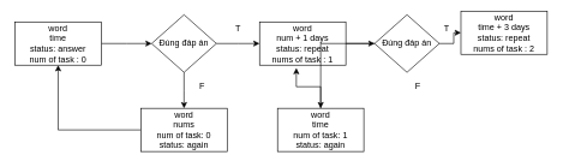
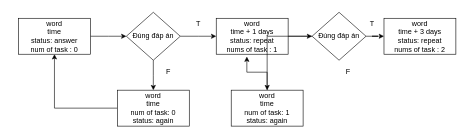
  <mxCell id="0" />
  <mxCell id="1" parent="0" />
  <mxCell id="2" style="edgeStyle=orthogonalEdgeStyle;rounded=0;orthogonalLoop=1;jettySize=auto;html=1;" edge="1" parent="1" source="3"><mxGeometry relative="1" as="geometry"><mxPoint x="210" y="60" as="targetPoint" /></mxGeometry></mxCell>
- <mxCell id="3" value="&lt;div&gt;word&lt;/div&gt;&lt;div&gt;time&lt;br&gt;status: answer&lt;br&gt;&lt;/div&gt;&lt;div&gt;num of task : 0&lt;br&gt;&lt;/div&gt;" style="rounded=0;whiteSpace=wrap;html=1;" vertex="1" parent="1"><mxGeometry x="20" y="30" width="120" height="60" as="geometry" /></mxCell>
+ <mxCell id="3" value="&lt;div&gt;word&lt;/div&gt;&lt;div&gt;time&lt;br&gt;status: answer&lt;br&gt;&lt;/div&gt;&lt;div&gt;num of task : 0&lt;br&gt;&lt;/div&gt;" style="rounded=0;whiteSpace=wrap;html=1;" vertex="1" parent="1"><mxGeometry x="30" y="30" width="120" height="60" as="geometry" /></mxCell>
  <mxCell id="4" style="edgeStyle=orthogonalEdgeStyle;rounded=0;orthogonalLoop=1;jettySize=auto;html=1;" edge="1" parent="1" source="6"><mxGeometry relative="1" as="geometry"><mxPoint x="360" y="60" as="targetPoint" /></mxGeometry></mxCell>
  <mxCell id="5" style="edgeStyle=orthogonalEdgeStyle;rounded=0;orthogonalLoop=1;jettySize=auto;html=1;exitX=0.5;exitY=1;exitDx=0;exitDy=0;" edge="1" parent="1" source="6"><mxGeometry relative="1" as="geometry"><mxPoint x="255" y="150" as="targetPoint" /></mxGeometry></mxCell>
  <mxCell id="6" value="&lt;div&gt;Đúng đáp án&lt;/div&gt;" style="rhombus;whiteSpace=wrap;html=1;" vertex="1" parent="1"><mxGeometry x="210" y="20" width="90" height="80" as="geometry" /></mxCell>
  <mxCell id="7" value="T" style="text;html=1;align=center;verticalAlign=middle;resizable=0;points=[];autosize=1;strokeColor=none;fillColor=none;" vertex="1" parent="1"><mxGeometry x="320" y="30" width="20" height="20" as="geometry" /></mxCell>
  <mxCell id="8" style="edgeStyle=orthogonalEdgeStyle;rounded=0;orthogonalLoop=1;jettySize=auto;html=1;exitX=1;exitY=0.5;exitDx=0;exitDy=0;" edge="1" parent="1" source="9"><mxGeometry relative="1" as="geometry"><mxPoint x="520" y="60" as="targetPoint" /></mxGeometry></mxCell>
- <mxCell id="9" value="word&lt;br&gt;num + 1 days&lt;br&gt;&lt;div&gt;status: repeat&lt;/div&gt;nums of task : 1" style="whiteSpace=wrap;html=1;" vertex="1" parent="1"><mxGeometry x="360" y="30" width="120" height="60" as="geometry" /></mxCell>
+ <mxCell id="9" value="word&lt;br&gt;time + 1 days&lt;br&gt;&lt;div&gt;status: repeat&lt;/div&gt;nums of task : 1" style="whiteSpace=wrap;html=1;" vertex="1" parent="1"><mxGeometry x="360" y="30" width="120" height="60" as="geometry" /></mxCell>
  <mxCell id="10" style="edgeStyle=orthogonalEdgeStyle;rounded=0;orthogonalLoop=1;jettySize=auto;html=1;entryX=0.5;entryY=1;entryDx=0;entryDy=0;" edge="1" parent="1" source="11" target="3"><mxGeometry relative="1" as="geometry" /></mxCell>
- <mxCell id="11" value="word&lt;br&gt;nums&lt;br&gt;num of task: 0&lt;br&gt;status: again" style="whiteSpace=wrap;html=1;" vertex="1" parent="1"><mxGeometry x="195" y="150" width="120" height="60" as="geometry" /></mxCell>
+ <mxCell id="11" value="word&lt;br&gt;time&lt;br&gt;num of task: 0&lt;br&gt;status: again" style="whiteSpace=wrap;html=1;" vertex="1" parent="1"><mxGeometry x="195" y="150" width="120" height="60" as="geometry" /></mxCell>
  <mxCell id="12" value="F" style="text;html=1;align=center;verticalAlign=middle;resizable=0;points=[];autosize=1;strokeColor=none;fillColor=none;" vertex="1" parent="1"><mxGeometry x="270" y="110" width="20" height="20" as="geometry" /></mxCell>
  <mxCell id="13" style="edgeStyle=orthogonalEdgeStyle;rounded=0;orthogonalLoop=1;jettySize=auto;html=1;entryX=0;entryY=0.5;entryDx=0;entryDy=0;" edge="1" parent="1" source="15" target="16"><mxGeometry relative="1" as="geometry" /></mxCell>
  <mxCell id="14" style="edgeStyle=orthogonalEdgeStyle;rounded=0;orthogonalLoop=1;jettySize=auto;html=1;entryX=0.5;entryY=0;entryDx=0;entryDy=0;" edge="1" parent="1" source="15" target="18"><mxGeometry relative="1" as="geometry" /></mxCell>
  <mxCell id="15" value="&lt;div&gt;Đúng đáp án&lt;/div&gt;" style="rhombus;whiteSpace=wrap;html=1;" vertex="1" parent="1"><mxGeometry x="520" y="20" width="90" height="80" as="geometry" /></mxCell>
- <mxCell id="16" value="word&lt;br&gt;time + 3 days&lt;br&gt;&lt;div&gt;status: repeat&lt;/div&gt;nums of task : 2" style="whiteSpace=wrap;html=1;" vertex="1" parent="1"><mxGeometry x="640" y="15" width="120" height="60" as="geometry" /></mxCell>
+ <mxCell id="16" value="word&lt;br&gt;time + 3 days&lt;br&gt;&lt;div&gt;status: repeat&lt;/div&gt;nums of task : 2" style="whiteSpace=wrap;html=1;" vertex="1" parent="1"><mxGeometry x="640" y="30" width="120" height="60" as="geometry" /></mxCell>
  <mxCell id="17" style="edgeStyle=orthogonalEdgeStyle;rounded=0;orthogonalLoop=1;jettySize=auto;html=1;entryX=0.426;entryY=1.067;entryDx=0;entryDy=0;entryPerimeter=0;" edge="1" parent="1" source="18" target="9"><mxGeometry relative="1" as="geometry" /></mxCell>
  <mxCell id="18" value="word&lt;br&gt;time&lt;br&gt;num of task: 1&lt;br&gt;status: again" style="whiteSpace=wrap;html=1;" vertex="1" parent="1"><mxGeometry x="385" y="150" width="120" height="60" as="geometry" /></mxCell>
  <mxCell id="19" value="T" style="text;html=1;align=center;verticalAlign=middle;resizable=0;points=[];autosize=1;strokeColor=none;fillColor=none;" vertex="1" parent="1"><mxGeometry x="610" y="30" width="20" height="20" as="geometry" /></mxCell>
  <mxCell id="20" value="F" style="text;html=1;align=center;verticalAlign=middle;resizable=0;points=[];autosize=1;strokeColor=none;fillColor=none;" vertex="1" parent="1"><mxGeometry x="570" y="110" width="20" height="20" as="geometry" /></mxCell>
